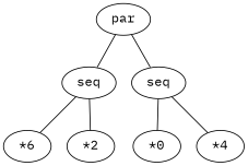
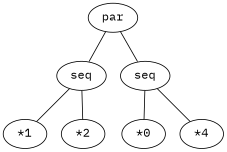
  graph {
    bgcolor=white
    fontname="IBM Plex Mono"
    splines=false
    node [color=black fixedsize=false fontcolor=black fontname="IBM Plex Mono" fontsize=15 shape=ellipse]
    edge [dirType=none fontname="IBM Plex Mono"]
    n1 [label=par]
    n2 [label=seq]
    n3 [label=seq]
-   n4 [label="*6"]
+   n4 [label="*1"]
    n5 [label="*2"]
    n6 [label="*0"]
    n7 [label="*4"]
    n1 -- n2
    n1 -- n3
    n2 -- n4
    n2 -- n5
    n3 -- n6
    n3 -- n7
  }
